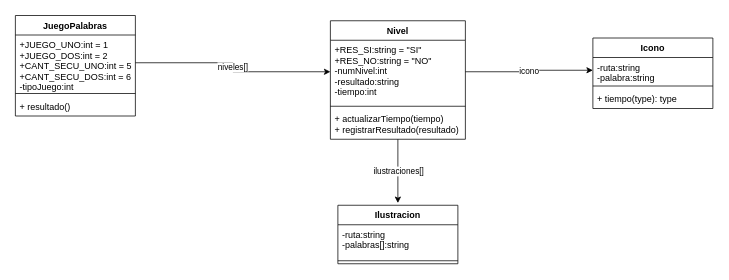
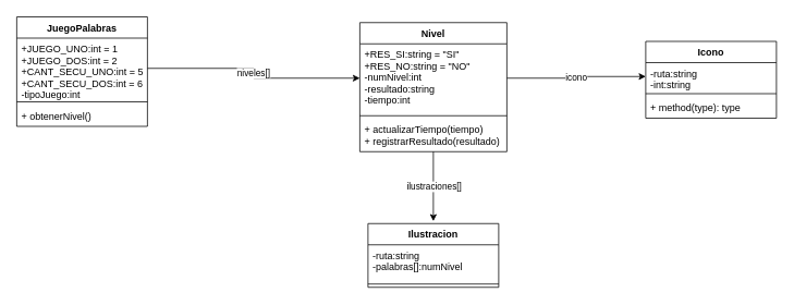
  <mxCell id="0" />
  <mxCell id="1" parent="0" />
  <mxCell id="2" value="JuegoPalabras" style="swimlane;fontStyle=1;align=center;verticalAlign=top;childLayout=stackLayout;horizontal=1;startSize=26;horizontalStack=0;resizeParent=1;resizeParentMax=0;resizeLast=0;collapsible=1;marginBottom=0;" vertex="1" parent="1"><mxGeometry x="20" y="20" width="160" height="134" as="geometry" /></mxCell>
  <mxCell id="3" value="+JUEGO_UNO:int = 1&#10;+JUEGO_DOS:int = 2&#10;+CANT_SECU_UNO:int = 5&#10;+CANT_SECU_DOS:int = 6&#10;-tipoJuego:int&#10;" style="text;strokeColor=none;fillColor=none;align=left;verticalAlign=top;spacingLeft=4;spacingRight=4;overflow=hidden;rotatable=0;points=[[0,0.5],[1,0.5]];portConstraint=eastwest;" vertex="1" parent="2"><mxGeometry y="26" width="160" height="74" as="geometry" /></mxCell>
  <mxCell id="4" value="" style="line;strokeWidth=1;fillColor=none;align=left;verticalAlign=middle;spacingTop=-1;spacingLeft=3;spacingRight=3;rotatable=0;labelPosition=right;points=[];portConstraint=eastwest;" vertex="1" parent="2"><mxGeometry y="100" width="160" height="8" as="geometry" /></mxCell>
- <mxCell id="5" value="+ resultado()" style="text;strokeColor=none;fillColor=none;align=left;verticalAlign=top;spacingLeft=4;spacingRight=4;overflow=hidden;rotatable=0;points=[[0,0.5],[1,0.5]];portConstraint=eastwest;" vertex="1" parent="2"><mxGeometry y="108" width="160" height="26" as="geometry" /></mxCell>
+ <mxCell id="5" value="+ obtenerNivel()" style="text;strokeColor=none;fillColor=none;align=left;verticalAlign=top;spacingLeft=4;spacingRight=4;overflow=hidden;rotatable=0;points=[[0,0.5],[1,0.5]];portConstraint=eastwest;" vertex="1" parent="2"><mxGeometry y="108" width="160" height="26" as="geometry" /></mxCell>
  <mxCell id="6" value="Ilustracion&#10;" style="swimlane;fontStyle=1;align=center;verticalAlign=top;childLayout=stackLayout;horizontal=1;startSize=26;horizontalStack=0;resizeParent=1;resizeParentMax=0;resizeLast=0;collapsible=1;marginBottom=0;" vertex="1" parent="1"><mxGeometry x="450" y="273" width="160" height="78" as="geometry" /></mxCell>
- <mxCell id="7" value="-ruta:string&#10;-palabras[]:string" style="text;strokeColor=none;fillColor=none;align=left;verticalAlign=top;spacingLeft=4;spacingRight=4;overflow=hidden;rotatable=0;points=[[0,0.5],[1,0.5]];portConstraint=eastwest;" vertex="1" parent="6"><mxGeometry y="26" width="160" height="44" as="geometry" /></mxCell>
+ <mxCell id="7" value="-ruta:string&#10;-palabras[]:numNivel" style="text;strokeColor=none;fillColor=none;align=left;verticalAlign=top;spacingLeft=4;spacingRight=4;overflow=hidden;rotatable=0;points=[[0,0.5],[1,0.5]];portConstraint=eastwest;" vertex="1" parent="6"><mxGeometry y="26" width="160" height="44" as="geometry" /></mxCell>
  <mxCell id="8" value="" style="line;strokeWidth=1;fillColor=none;align=left;verticalAlign=middle;spacingTop=-1;spacingLeft=3;spacingRight=3;rotatable=0;labelPosition=right;points=[];portConstraint=eastwest;" vertex="1" parent="6"><mxGeometry y="70" width="160" height="8" as="geometry" /></mxCell>
  <mxCell id="9" value="ilustraciones[]&lt;br&gt;" style="edgeStyle=orthogonalEdgeStyle;rounded=0;orthogonalLoop=1;jettySize=auto;html=1;" edge="1" parent="1" source="10"><mxGeometry relative="1" as="geometry"><mxPoint x="530" y="270" as="targetPoint" /></mxGeometry></mxCell>
  <mxCell id="10" value="Nivel&#10;" style="swimlane;fontStyle=1;align=center;verticalAlign=top;childLayout=stackLayout;horizontal=1;startSize=26;horizontalStack=0;resizeParent=1;resizeParentMax=0;resizeLast=0;collapsible=1;marginBottom=0;" vertex="1" parent="1"><mxGeometry x="440" y="27" width="180" height="158" as="geometry" /></mxCell>
  <mxCell id="11" value="+RES_SI:string = &quot;SI&quot;&#10;+RES_NO:string = &quot;NO&quot;&#10;-numNivel:int&#10;-resultado:string&#10;-tiempo:int&#10;&#10;" style="text;strokeColor=none;fillColor=none;align=left;verticalAlign=top;spacingLeft=4;spacingRight=4;overflow=hidden;rotatable=0;points=[[0,0.5],[1,0.5]];portConstraint=eastwest;" vertex="1" parent="10"><mxGeometry y="26" width="180" height="84" as="geometry" /></mxCell>
  <mxCell id="12" value="" style="line;strokeWidth=1;fillColor=none;align=left;verticalAlign=middle;spacingTop=-1;spacingLeft=3;spacingRight=3;rotatable=0;labelPosition=right;points=[];portConstraint=eastwest;" vertex="1" parent="10"><mxGeometry y="110" width="180" height="8" as="geometry" /></mxCell>
  <mxCell id="13" value="+ actualizarTiempo(tiempo)&#10;+ registrarResultado(resultado)&#10;" style="text;strokeColor=none;fillColor=none;align=left;verticalAlign=top;spacingLeft=4;spacingRight=4;overflow=hidden;rotatable=0;points=[[0,0.5],[1,0.5]];portConstraint=eastwest;" vertex="1" parent="10"><mxGeometry y="118" width="180" height="40" as="geometry" /></mxCell>
  <mxCell id="14" value="niveles[]" style="edgeStyle=orthogonalEdgeStyle;rounded=0;orthogonalLoop=1;jettySize=auto;html=1;" edge="1" parent="1" source="3" target="11"><mxGeometry relative="1" as="geometry" /></mxCell>
  <mxCell id="15" value="Icono" style="swimlane;fontStyle=1;align=center;verticalAlign=top;childLayout=stackLayout;horizontal=1;startSize=26;horizontalStack=0;resizeParent=1;resizeParentMax=0;resizeLast=0;collapsible=1;marginBottom=0;" vertex="1" parent="1"><mxGeometry x="790" y="50" width="160" height="94" as="geometry" /></mxCell>
- <mxCell id="16" value="-ruta:string&#10;-palabra:string&#10;" style="text;strokeColor=none;fillColor=none;align=left;verticalAlign=top;spacingLeft=4;spacingRight=4;overflow=hidden;rotatable=0;points=[[0,0.5],[1,0.5]];portConstraint=eastwest;" vertex="1" parent="15"><mxGeometry y="26" width="160" height="34" as="geometry" /></mxCell>
+ <mxCell id="16" value="-ruta:string&#10;-int:string&#10;" style="text;strokeColor=none;fillColor=none;align=left;verticalAlign=top;spacingLeft=4;spacingRight=4;overflow=hidden;rotatable=0;points=[[0,0.5],[1,0.5]];portConstraint=eastwest;" vertex="1" parent="15"><mxGeometry y="26" width="160" height="34" as="geometry" /></mxCell>
  <mxCell id="17" value="" style="line;strokeWidth=1;fillColor=none;align=left;verticalAlign=middle;spacingTop=-1;spacingLeft=3;spacingRight=3;rotatable=0;labelPosition=right;points=[];portConstraint=eastwest;" vertex="1" parent="15"><mxGeometry y="60" width="160" height="8" as="geometry" /></mxCell>
- <mxCell id="18" value="+ tiempo(type): type" style="text;strokeColor=none;fillColor=none;align=left;verticalAlign=top;spacingLeft=4;spacingRight=4;overflow=hidden;rotatable=0;points=[[0,0.5],[1,0.5]];portConstraint=eastwest;" vertex="1" parent="15"><mxGeometry y="68" width="160" height="26" as="geometry" /></mxCell>
+ <mxCell id="18" value="+ method(type): type" style="text;strokeColor=none;fillColor=none;align=left;verticalAlign=top;spacingLeft=4;spacingRight=4;overflow=hidden;rotatable=0;points=[[0,0.5],[1,0.5]];portConstraint=eastwest;" vertex="1" parent="15"><mxGeometry y="68" width="160" height="26" as="geometry" /></mxCell>
  <mxCell id="19" value="icono" style="edgeStyle=orthogonalEdgeStyle;rounded=0;orthogonalLoop=1;jettySize=auto;html=1;entryX=0;entryY=0.5;entryDx=0;entryDy=0;" edge="1" parent="1" source="11" target="16"><mxGeometry relative="1" as="geometry" /></mxCell>
